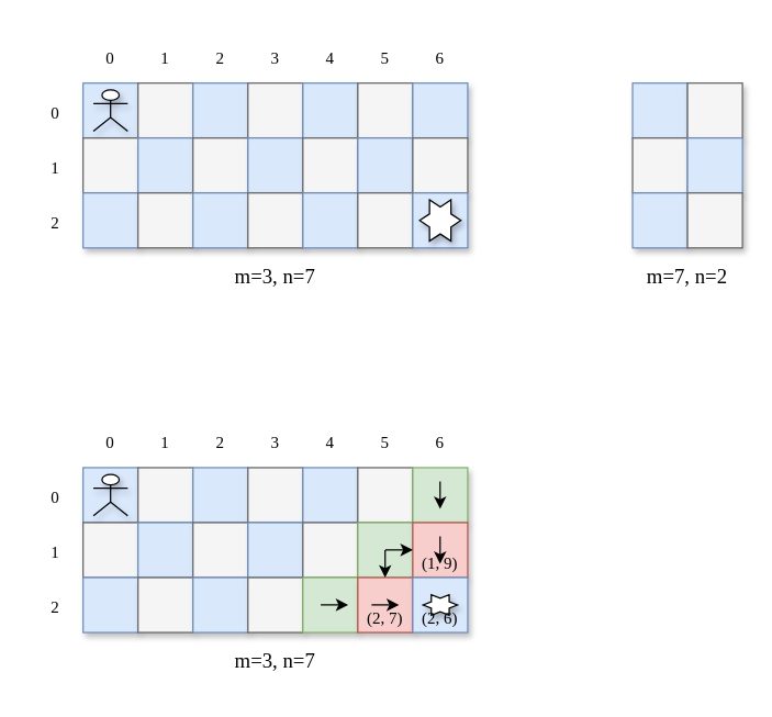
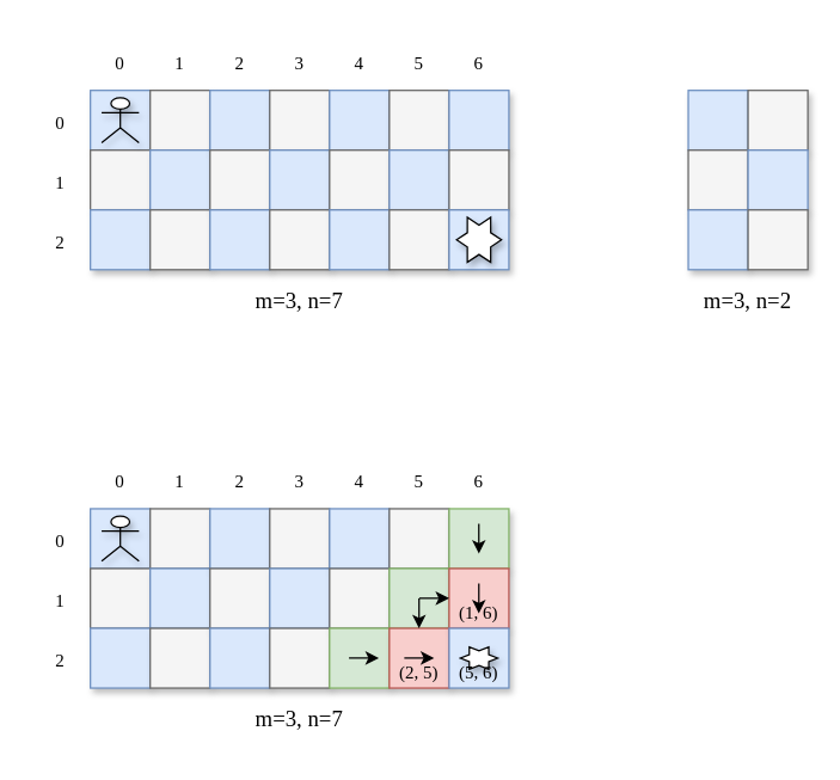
  <mxCell id="0" />
  <mxCell id="1" parent="0" />
  <mxCell id="2" value="" style="rounded=0;whiteSpace=wrap;html=1;shadow=1;fillColor=#dae8fc;strokeColor=#6c8ebf;" vertex="1" parent="1"><mxGeometry x="460" y="60" width="40" height="40" as="geometry" /></mxCell>
  <mxCell id="3" value="" style="rounded=0;whiteSpace=wrap;html=1;shadow=1;fillColor=#f5f5f5;fontColor=#333333;strokeColor=#666666;" vertex="1" parent="1"><mxGeometry x="500" y="60" width="40" height="40" as="geometry" /></mxCell>
  <mxCell id="4" value="" style="rounded=0;whiteSpace=wrap;html=1;shadow=1;fillColor=#f5f5f5;strokeColor=#666666;fontColor=#333333;" vertex="1" parent="1"><mxGeometry x="460" y="100" width="40" height="40" as="geometry" /></mxCell>
  <mxCell id="5" value="" style="rounded=0;whiteSpace=wrap;html=1;shadow=1;fillColor=#dae8fc;strokeColor=#6c8ebf;" vertex="1" parent="1"><mxGeometry x="500" y="100" width="40" height="40" as="geometry" /></mxCell>
  <mxCell id="6" value="" style="rounded=0;whiteSpace=wrap;html=1;shadow=1;fillColor=#dae8fc;strokeColor=#6c8ebf;" vertex="1" parent="1"><mxGeometry x="460" y="140" width="40" height="40" as="geometry" /></mxCell>
  <mxCell id="7" value="" style="rounded=0;whiteSpace=wrap;html=1;shadow=1;fillColor=#f5f5f5;strokeColor=#666666;fontColor=#333333;" vertex="1" parent="1"><mxGeometry x="500" y="140" width="40" height="40" as="geometry" /></mxCell>
- <mxCell id="8" value="&lt;font style=&quot;font-size: 15px&quot; face=&quot;Comic Sans MS&quot;&gt;m=7, n=2&lt;/font&gt;" style="text;html=1;strokeColor=none;fillColor=none;align=center;verticalAlign=middle;whiteSpace=wrap;rounded=0;shadow=1;" vertex="1" parent="1"><mxGeometry x="460" y="180" width="80" height="40" as="geometry" /></mxCell>
+ <mxCell id="8" value="&lt;font style=&quot;font-size: 15px&quot; face=&quot;Comic Sans MS&quot;&gt;m=3, n=2&lt;/font&gt;" style="text;html=1;strokeColor=none;fillColor=none;align=center;verticalAlign=middle;whiteSpace=wrap;rounded=0;shadow=1;" vertex="1" parent="1"><mxGeometry x="460" y="180" width="80" height="40" as="geometry" /></mxCell>
  <mxCell id="9" value="" style="rounded=0;whiteSpace=wrap;html=1;shadow=1;fillColor=#dae8fc;strokeColor=#6c8ebf;" vertex="1" parent="1"><mxGeometry x="60" y="60" width="40" height="40" as="geometry" /></mxCell>
  <mxCell id="10" value="" style="rounded=0;whiteSpace=wrap;html=1;shadow=1;fillColor=#f5f5f5;fontColor=#333333;strokeColor=#666666;" vertex="1" parent="1"><mxGeometry x="100" y="60" width="40" height="40" as="geometry" /></mxCell>
  <mxCell id="11" value="" style="rounded=0;whiteSpace=wrap;html=1;shadow=1;fillColor=#f5f5f5;strokeColor=#666666;fontColor=#333333;" vertex="1" parent="1"><mxGeometry x="60" y="100" width="40" height="40" as="geometry" /></mxCell>
  <mxCell id="12" value="" style="rounded=0;whiteSpace=wrap;html=1;shadow=1;fillColor=#dae8fc;strokeColor=#6c8ebf;" vertex="1" parent="1"><mxGeometry x="100" y="100" width="40" height="40" as="geometry" /></mxCell>
  <mxCell id="13" value="" style="rounded=0;whiteSpace=wrap;html=1;shadow=1;fillColor=#dae8fc;strokeColor=#6c8ebf;" vertex="1" parent="1"><mxGeometry x="60" y="140" width="40" height="40" as="geometry" /></mxCell>
  <mxCell id="14" value="" style="rounded=0;whiteSpace=wrap;html=1;shadow=1;fillColor=#f5f5f5;strokeColor=#666666;fontColor=#333333;" vertex="1" parent="1"><mxGeometry x="100" y="140" width="40" height="40" as="geometry" /></mxCell>
  <mxCell id="15" value="" style="rounded=0;whiteSpace=wrap;html=1;shadow=1;fillColor=#dae8fc;strokeColor=#6c8ebf;" vertex="1" parent="1"><mxGeometry x="140" y="60" width="40" height="40" as="geometry" /></mxCell>
  <mxCell id="16" value="" style="rounded=0;whiteSpace=wrap;html=1;shadow=1;fillColor=#f5f5f5;fontColor=#333333;strokeColor=#666666;" vertex="1" parent="1"><mxGeometry x="180" y="60" width="40" height="40" as="geometry" /></mxCell>
  <mxCell id="17" value="" style="rounded=0;whiteSpace=wrap;html=1;shadow=1;fillColor=#f5f5f5;strokeColor=#666666;fontColor=#333333;" vertex="1" parent="1"><mxGeometry x="140" y="100" width="40" height="40" as="geometry" /></mxCell>
  <mxCell id="18" value="" style="rounded=0;whiteSpace=wrap;html=1;shadow=1;fillColor=#dae8fc;strokeColor=#6c8ebf;" vertex="1" parent="1"><mxGeometry x="180" y="100" width="40" height="40" as="geometry" /></mxCell>
  <mxCell id="19" value="" style="rounded=0;whiteSpace=wrap;html=1;shadow=1;fillColor=#dae8fc;strokeColor=#6c8ebf;" vertex="1" parent="1"><mxGeometry x="140" y="140" width="40" height="40" as="geometry" /></mxCell>
  <mxCell id="20" value="" style="rounded=0;whiteSpace=wrap;html=1;shadow=1;fillColor=#f5f5f5;strokeColor=#666666;fontColor=#333333;" vertex="1" parent="1"><mxGeometry x="180" y="140" width="40" height="40" as="geometry" /></mxCell>
  <mxCell id="21" value="" style="rounded=0;whiteSpace=wrap;html=1;shadow=1;fillColor=#dae8fc;strokeColor=#6c8ebf;" vertex="1" parent="1"><mxGeometry x="220" y="60" width="40" height="40" as="geometry" /></mxCell>
  <mxCell id="22" value="" style="rounded=0;whiteSpace=wrap;html=1;shadow=1;fillColor=#f5f5f5;fontColor=#333333;strokeColor=#666666;" vertex="1" parent="1"><mxGeometry x="260" y="60" width="40" height="40" as="geometry" /></mxCell>
  <mxCell id="23" value="" style="rounded=0;whiteSpace=wrap;html=1;shadow=1;fillColor=#f5f5f5;strokeColor=#666666;fontColor=#333333;" vertex="1" parent="1"><mxGeometry x="220" y="100" width="40" height="40" as="geometry" /></mxCell>
  <mxCell id="24" value="" style="rounded=0;whiteSpace=wrap;html=1;shadow=1;fillColor=#dae8fc;strokeColor=#6c8ebf;" vertex="1" parent="1"><mxGeometry x="260" y="100" width="40" height="40" as="geometry" /></mxCell>
  <mxCell id="25" value="" style="rounded=0;whiteSpace=wrap;html=1;shadow=1;fillColor=#dae8fc;strokeColor=#6c8ebf;" vertex="1" parent="1"><mxGeometry x="220" y="140" width="40" height="40" as="geometry" /></mxCell>
  <mxCell id="26" value="" style="rounded=0;whiteSpace=wrap;html=1;shadow=1;fillColor=#f5f5f5;strokeColor=#666666;fontColor=#333333;" vertex="1" parent="1"><mxGeometry x="260" y="140" width="40" height="40" as="geometry" /></mxCell>
  <mxCell id="27" value="" style="rounded=0;whiteSpace=wrap;html=1;shadow=1;fillColor=#dae8fc;strokeColor=#6c8ebf;" vertex="1" parent="1"><mxGeometry x="300" y="60" width="40" height="40" as="geometry" /></mxCell>
  <mxCell id="28" value="" style="rounded=0;whiteSpace=wrap;html=1;shadow=1;fillColor=#f5f5f5;strokeColor=#666666;fontColor=#333333;" vertex="1" parent="1"><mxGeometry x="300" y="100" width="40" height="40" as="geometry" /></mxCell>
  <mxCell id="29" value="" style="rounded=0;whiteSpace=wrap;html=1;shadow=1;fillColor=#dae8fc;strokeColor=#6c8ebf;" vertex="1" parent="1"><mxGeometry x="300" y="140" width="40" height="40" as="geometry" /></mxCell>
  <mxCell id="30" value="&lt;font style=&quot;font-size: 15px&quot; face=&quot;Comic Sans MS&quot;&gt;m=3, n=7&lt;/font&gt;" style="text;html=1;strokeColor=none;fillColor=none;align=center;verticalAlign=middle;whiteSpace=wrap;rounded=0;shadow=1;" vertex="1" parent="1"><mxGeometry x="140" y="180" width="120" height="40" as="geometry" /></mxCell>
  <mxCell id="31" value="&lt;font style=&quot;font-size: 12px&quot;&gt;0&lt;/font&gt;" style="text;html=1;strokeColor=none;fillColor=none;align=center;verticalAlign=middle;whiteSpace=wrap;rounded=0;shadow=1;fontFamily=Comic Sans MS;fontSize=15;" vertex="1" parent="1"><mxGeometry x="20" y="60" width="40" height="40" as="geometry" /></mxCell>
  <mxCell id="32" value="&lt;font style=&quot;font-size: 12px&quot;&gt;1&lt;/font&gt;" style="text;html=1;strokeColor=none;fillColor=none;align=center;verticalAlign=middle;whiteSpace=wrap;rounded=0;shadow=1;fontFamily=Comic Sans MS;fontSize=15;" vertex="1" parent="1"><mxGeometry x="20" y="100" width="40" height="40" as="geometry" /></mxCell>
  <mxCell id="33" value="&lt;font style=&quot;font-size: 12px&quot;&gt;2&lt;/font&gt;" style="text;html=1;strokeColor=none;fillColor=none;align=center;verticalAlign=middle;whiteSpace=wrap;rounded=0;shadow=1;fontFamily=Comic Sans MS;fontSize=15;" vertex="1" parent="1"><mxGeometry x="20" y="140" width="40" height="40" as="geometry" /></mxCell>
  <mxCell id="34" value="&lt;font style=&quot;font-size: 12px&quot;&gt;0&lt;/font&gt;" style="text;html=1;strokeColor=none;fillColor=none;align=center;verticalAlign=middle;whiteSpace=wrap;rounded=0;shadow=1;fontFamily=Comic Sans MS;fontSize=15;" vertex="1" parent="1"><mxGeometry x="60" y="20" width="40" height="40" as="geometry" /></mxCell>
  <mxCell id="35" value="&lt;font style=&quot;font-size: 12px&quot;&gt;1&lt;/font&gt;" style="text;html=1;strokeColor=none;fillColor=none;align=center;verticalAlign=middle;whiteSpace=wrap;rounded=0;shadow=1;fontFamily=Comic Sans MS;fontSize=15;" vertex="1" parent="1"><mxGeometry x="100" y="20" width="40" height="40" as="geometry" /></mxCell>
  <mxCell id="36" value="&lt;font style=&quot;font-size: 12px&quot;&gt;2&lt;/font&gt;" style="text;html=1;strokeColor=none;fillColor=none;align=center;verticalAlign=middle;whiteSpace=wrap;rounded=0;shadow=1;fontFamily=Comic Sans MS;fontSize=15;" vertex="1" parent="1"><mxGeometry x="140" y="20" width="40" height="40" as="geometry" /></mxCell>
  <mxCell id="37" value="&lt;font style=&quot;font-size: 12px&quot;&gt;3&lt;/font&gt;" style="text;html=1;strokeColor=none;fillColor=none;align=center;verticalAlign=middle;whiteSpace=wrap;rounded=0;shadow=1;fontFamily=Comic Sans MS;fontSize=15;" vertex="1" parent="1"><mxGeometry x="180" y="20" width="40" height="40" as="geometry" /></mxCell>
  <mxCell id="38" value="&lt;font style=&quot;font-size: 12px&quot;&gt;4&lt;/font&gt;" style="text;html=1;strokeColor=none;fillColor=none;align=center;verticalAlign=middle;whiteSpace=wrap;rounded=0;shadow=1;fontFamily=Comic Sans MS;fontSize=15;" vertex="1" parent="1"><mxGeometry x="220" y="20" width="40" height="40" as="geometry" /></mxCell>
  <mxCell id="39" value="&lt;font style=&quot;font-size: 12px&quot;&gt;5&lt;/font&gt;" style="text;html=1;strokeColor=none;fillColor=none;align=center;verticalAlign=middle;whiteSpace=wrap;rounded=0;shadow=1;fontFamily=Comic Sans MS;fontSize=15;" vertex="1" parent="1"><mxGeometry x="260" y="20" width="40" height="40" as="geometry" /></mxCell>
  <mxCell id="40" value="&lt;font style=&quot;font-size: 12px&quot;&gt;6&lt;/font&gt;" style="text;html=1;strokeColor=none;fillColor=none;align=center;verticalAlign=middle;whiteSpace=wrap;rounded=0;shadow=1;fontFamily=Comic Sans MS;fontSize=15;" vertex="1" parent="1"><mxGeometry x="300" y="20" width="40" height="40" as="geometry" /></mxCell>
  <mxCell id="41" value="" style="shape=umlActor;verticalLabelPosition=bottom;verticalAlign=top;html=1;outlineConnect=0;shadow=1;fontFamily=Comic Sans MS;fontSize=12;" vertex="1" parent="1"><mxGeometry x="67.5" y="65" width="25" height="30" as="geometry" /></mxCell>
  <mxCell id="42" value="" style="verticalLabelPosition=bottom;verticalAlign=top;html=1;shape=mxgraph.basic.6_point_star;shadow=1;fontFamily=Comic Sans MS;fontSize=12;" vertex="1" parent="1"><mxGeometry x="305" y="145" width="30" height="30" as="geometry" /></mxCell>
  <mxCell id="43" value="" style="rounded=0;whiteSpace=wrap;html=1;shadow=1;fontFamily=Comic Sans MS;fontSize=12;opacity=0;" vertex="1" parent="1"><mxGeometry x="340" y="60" width="40" height="120" as="geometry" /></mxCell>
  <mxCell id="44" value="" style="rounded=0;whiteSpace=wrap;html=1;shadow=1;fillColor=#dae8fc;strokeColor=#6c8ebf;" vertex="1" parent="1"><mxGeometry x="60" y="340" width="40" height="40" as="geometry" /></mxCell>
  <mxCell id="45" value="" style="rounded=0;whiteSpace=wrap;html=1;shadow=1;fillColor=#f5f5f5;fontColor=#333333;strokeColor=#666666;" vertex="1" parent="1"><mxGeometry x="100" y="340" width="40" height="40" as="geometry" /></mxCell>
  <mxCell id="46" value="" style="rounded=0;whiteSpace=wrap;html=1;shadow=1;fillColor=#f5f5f5;strokeColor=#666666;fontColor=#333333;" vertex="1" parent="1"><mxGeometry x="60" y="380" width="40" height="40" as="geometry" /></mxCell>
  <mxCell id="47" value="" style="rounded=0;whiteSpace=wrap;html=1;shadow=1;fillColor=#dae8fc;strokeColor=#6c8ebf;" vertex="1" parent="1"><mxGeometry x="100" y="380" width="40" height="40" as="geometry" /></mxCell>
  <mxCell id="48" value="" style="rounded=0;whiteSpace=wrap;html=1;shadow=1;fillColor=#dae8fc;strokeColor=#6c8ebf;" vertex="1" parent="1"><mxGeometry x="60" y="420" width="40" height="40" as="geometry" /></mxCell>
  <mxCell id="49" value="" style="rounded=0;whiteSpace=wrap;html=1;shadow=1;fillColor=#f5f5f5;strokeColor=#666666;fontColor=#333333;" vertex="1" parent="1"><mxGeometry x="100" y="420" width="40" height="40" as="geometry" /></mxCell>
  <mxCell id="50" value="" style="rounded=0;whiteSpace=wrap;html=1;shadow=1;fillColor=#dae8fc;strokeColor=#6c8ebf;" vertex="1" parent="1"><mxGeometry x="140" y="340" width="40" height="40" as="geometry" /></mxCell>
  <mxCell id="51" value="" style="rounded=0;whiteSpace=wrap;html=1;shadow=1;fillColor=#f5f5f5;fontColor=#333333;strokeColor=#666666;" vertex="1" parent="1"><mxGeometry x="180" y="340" width="40" height="40" as="geometry" /></mxCell>
  <mxCell id="52" value="" style="rounded=0;whiteSpace=wrap;html=1;shadow=1;fillColor=#f5f5f5;strokeColor=#666666;fontColor=#333333;" vertex="1" parent="1"><mxGeometry x="140" y="380" width="40" height="40" as="geometry" /></mxCell>
  <mxCell id="53" value="" style="rounded=0;whiteSpace=wrap;html=1;shadow=1;fillColor=#dae8fc;strokeColor=#6c8ebf;" vertex="1" parent="1"><mxGeometry x="180" y="380" width="40" height="40" as="geometry" /></mxCell>
  <mxCell id="54" value="" style="rounded=0;whiteSpace=wrap;html=1;shadow=1;fillColor=#dae8fc;strokeColor=#6c8ebf;" vertex="1" parent="1"><mxGeometry x="140" y="420" width="40" height="40" as="geometry" /></mxCell>
  <mxCell id="55" value="" style="rounded=0;whiteSpace=wrap;html=1;shadow=1;fillColor=#f5f5f5;strokeColor=#666666;fontColor=#333333;" vertex="1" parent="1"><mxGeometry x="180" y="420" width="40" height="40" as="geometry" /></mxCell>
  <mxCell id="56" value="" style="rounded=0;whiteSpace=wrap;html=1;shadow=1;fillColor=#dae8fc;strokeColor=#6c8ebf;" vertex="1" parent="1"><mxGeometry x="220" y="340" width="40" height="40" as="geometry" /></mxCell>
  <mxCell id="57" value="" style="rounded=0;whiteSpace=wrap;html=1;shadow=1;fillColor=#f5f5f5;fontColor=#333333;strokeColor=#666666;" vertex="1" parent="1"><mxGeometry x="260" y="340" width="40" height="40" as="geometry" /></mxCell>
  <mxCell id="58" value="" style="rounded=0;whiteSpace=wrap;html=1;shadow=1;fillColor=#f5f5f5;strokeColor=#666666;fontColor=#333333;" vertex="1" parent="1"><mxGeometry x="220" y="380" width="40" height="40" as="geometry" /></mxCell>
  <mxCell id="59" value="" style="rounded=0;whiteSpace=wrap;html=1;shadow=1;fillColor=#d5e8d4;strokeColor=#82b366;" vertex="1" parent="1"><mxGeometry x="260" y="380" width="40" height="40" as="geometry" /></mxCell>
  <mxCell id="60" value="" style="rounded=0;whiteSpace=wrap;html=1;shadow=1;fillColor=#d5e8d4;strokeColor=#82b366;" vertex="1" parent="1"><mxGeometry x="220" y="420" width="40" height="40" as="geometry" /></mxCell>
  <mxCell id="61" value="" style="rounded=0;whiteSpace=wrap;html=1;shadow=1;fillColor=#f8cecc;strokeColor=#b85450;" vertex="1" parent="1"><mxGeometry x="260" y="420" width="40" height="40" as="geometry" /></mxCell>
  <mxCell id="62" value="" style="rounded=0;whiteSpace=wrap;html=1;shadow=1;fillColor=#d5e8d4;strokeColor=#82b366;" vertex="1" parent="1"><mxGeometry x="300" y="340" width="40" height="40" as="geometry" /></mxCell>
  <mxCell id="63" value="" style="rounded=0;whiteSpace=wrap;html=1;shadow=1;fillColor=#f8cecc;strokeColor=#b85450;" vertex="1" parent="1"><mxGeometry x="300" y="380" width="40" height="40" as="geometry" /></mxCell>
  <mxCell id="64" value="" style="rounded=0;whiteSpace=wrap;html=1;shadow=1;fillColor=#dae8fc;strokeColor=#6c8ebf;" vertex="1" parent="1"><mxGeometry x="300" y="420" width="40" height="40" as="geometry" /></mxCell>
  <mxCell id="65" value="&lt;font style=&quot;font-size: 15px&quot; face=&quot;Comic Sans MS&quot;&gt;m=3, n=7&lt;/font&gt;" style="text;html=1;strokeColor=none;fillColor=none;align=center;verticalAlign=middle;whiteSpace=wrap;rounded=0;shadow=1;" vertex="1" parent="1"><mxGeometry x="140" y="460" width="120" height="40" as="geometry" /></mxCell>
  <mxCell id="66" value="&lt;font style=&quot;font-size: 12px&quot;&gt;0&lt;/font&gt;" style="text;html=1;strokeColor=none;fillColor=none;align=center;verticalAlign=middle;whiteSpace=wrap;rounded=0;shadow=1;fontFamily=Comic Sans MS;fontSize=15;" vertex="1" parent="1"><mxGeometry x="20" y="340" width="40" height="40" as="geometry" /></mxCell>
  <mxCell id="67" value="&lt;font style=&quot;font-size: 12px&quot;&gt;1&lt;/font&gt;" style="text;html=1;strokeColor=none;fillColor=none;align=center;verticalAlign=middle;whiteSpace=wrap;rounded=0;shadow=1;fontFamily=Comic Sans MS;fontSize=15;" vertex="1" parent="1"><mxGeometry x="20" y="380" width="40" height="40" as="geometry" /></mxCell>
  <mxCell id="68" value="&lt;font style=&quot;font-size: 12px&quot;&gt;2&lt;/font&gt;" style="text;html=1;strokeColor=none;fillColor=none;align=center;verticalAlign=middle;whiteSpace=wrap;rounded=0;shadow=1;fontFamily=Comic Sans MS;fontSize=15;" vertex="1" parent="1"><mxGeometry x="20" y="420" width="40" height="40" as="geometry" /></mxCell>
  <mxCell id="69" value="&lt;font style=&quot;font-size: 12px&quot;&gt;0&lt;/font&gt;" style="text;html=1;strokeColor=none;fillColor=none;align=center;verticalAlign=middle;whiteSpace=wrap;rounded=0;shadow=1;fontFamily=Comic Sans MS;fontSize=15;" vertex="1" parent="1"><mxGeometry x="60" y="300" width="40" height="40" as="geometry" /></mxCell>
  <mxCell id="70" value="&lt;font style=&quot;font-size: 12px&quot;&gt;1&lt;/font&gt;" style="text;html=1;strokeColor=none;fillColor=none;align=center;verticalAlign=middle;whiteSpace=wrap;rounded=0;shadow=1;fontFamily=Comic Sans MS;fontSize=15;" vertex="1" parent="1"><mxGeometry x="100" y="300" width="40" height="40" as="geometry" /></mxCell>
  <mxCell id="71" value="&lt;font style=&quot;font-size: 12px&quot;&gt;2&lt;/font&gt;" style="text;html=1;strokeColor=none;fillColor=none;align=center;verticalAlign=middle;whiteSpace=wrap;rounded=0;shadow=1;fontFamily=Comic Sans MS;fontSize=15;" vertex="1" parent="1"><mxGeometry x="140" y="300" width="40" height="40" as="geometry" /></mxCell>
  <mxCell id="72" value="&lt;font style=&quot;font-size: 12px&quot;&gt;3&lt;/font&gt;" style="text;html=1;strokeColor=none;fillColor=none;align=center;verticalAlign=middle;whiteSpace=wrap;rounded=0;shadow=1;fontFamily=Comic Sans MS;fontSize=15;" vertex="1" parent="1"><mxGeometry x="180" y="300" width="40" height="40" as="geometry" /></mxCell>
  <mxCell id="73" value="&lt;font style=&quot;font-size: 12px&quot;&gt;4&lt;/font&gt;" style="text;html=1;strokeColor=none;fillColor=none;align=center;verticalAlign=middle;whiteSpace=wrap;rounded=0;shadow=1;fontFamily=Comic Sans MS;fontSize=15;" vertex="1" parent="1"><mxGeometry x="220" y="300" width="40" height="40" as="geometry" /></mxCell>
  <mxCell id="74" value="&lt;font style=&quot;font-size: 12px&quot;&gt;5&lt;/font&gt;" style="text;html=1;strokeColor=none;fillColor=none;align=center;verticalAlign=middle;whiteSpace=wrap;rounded=0;shadow=1;fontFamily=Comic Sans MS;fontSize=15;" vertex="1" parent="1"><mxGeometry x="260" y="300" width="40" height="40" as="geometry" /></mxCell>
  <mxCell id="75" value="&lt;font style=&quot;font-size: 12px&quot;&gt;6&lt;/font&gt;" style="text;html=1;strokeColor=none;fillColor=none;align=center;verticalAlign=middle;whiteSpace=wrap;rounded=0;shadow=1;fontFamily=Comic Sans MS;fontSize=15;" vertex="1" parent="1"><mxGeometry x="300" y="300" width="40" height="40" as="geometry" /></mxCell>
  <mxCell id="76" value="" style="shape=umlActor;verticalLabelPosition=bottom;verticalAlign=top;html=1;outlineConnect=0;shadow=1;fontFamily=Comic Sans MS;fontSize=12;" vertex="1" parent="1"><mxGeometry x="67.5" y="345" width="25" height="30" as="geometry" /></mxCell>
  <mxCell id="77" value="" style="verticalLabelPosition=bottom;verticalAlign=top;html=1;shape=mxgraph.basic.6_point_star;shadow=1;fontFamily=Comic Sans MS;fontSize=12;" vertex="1" parent="1"><mxGeometry x="307.5" y="432.5" width="25" height="15" as="geometry" /></mxCell>
  <mxCell id="78" value="" style="rounded=0;whiteSpace=wrap;html=1;shadow=1;fontFamily=Comic Sans MS;fontSize=12;opacity=0;" vertex="1" parent="1"><mxGeometry x="340" y="340" width="40" height="120" as="geometry" /></mxCell>
  <mxCell id="79" value="" style="endArrow=classic;html=1;rounded=0;fontFamily=Comic Sans MS;fontSize=12;" edge="1" parent="1"><mxGeometry width="50" height="50" relative="1" as="geometry"><mxPoint x="270" y="439.89" as="sourcePoint" /><mxPoint x="290" y="439.89" as="targetPoint" /></mxGeometry></mxCell>
  <mxCell id="80" value="" style="endArrow=classic;html=1;rounded=0;fontFamily=Comic Sans MS;fontSize=12;" edge="1" parent="1"><mxGeometry width="50" height="50" relative="1" as="geometry"><mxPoint x="319.89" y="390" as="sourcePoint" /><mxPoint x="319.89" y="410" as="targetPoint" /></mxGeometry></mxCell>
  <mxCell id="81" value="" style="endArrow=classic;html=1;rounded=0;fontFamily=Comic Sans MS;fontSize=12;" edge="1" parent="1"><mxGeometry width="50" height="50" relative="1" as="geometry"><mxPoint x="319.88" y="350" as="sourcePoint" /><mxPoint x="319.88" y="370" as="targetPoint" /></mxGeometry></mxCell>
  <mxCell id="82" value="" style="endArrow=classic;html=1;rounded=0;fontFamily=Comic Sans MS;fontSize=12;" edge="1" parent="1"><mxGeometry width="50" height="50" relative="1" as="geometry"><mxPoint x="279.88" y="400" as="sourcePoint" /><mxPoint x="279.88" y="420" as="targetPoint" /></mxGeometry></mxCell>
  <mxCell id="83" value="" style="endArrow=classic;html=1;rounded=0;fontFamily=Comic Sans MS;fontSize=12;" edge="1" parent="1"><mxGeometry width="50" height="50" relative="1" as="geometry"><mxPoint x="233" y="439.88" as="sourcePoint" /><mxPoint x="253" y="439.88" as="targetPoint" /></mxGeometry></mxCell>
  <mxCell id="84" value="" style="endArrow=classic;html=1;rounded=0;fontFamily=Comic Sans MS;fontSize=12;" edge="1" parent="1"><mxGeometry width="50" height="50" relative="1" as="geometry"><mxPoint x="280" y="399.88" as="sourcePoint" /><mxPoint x="300" y="399.88" as="targetPoint" /></mxGeometry></mxCell>
- <mxCell id="85" value="(2, 7)" style="text;html=1;strokeColor=none;fillColor=none;align=center;verticalAlign=middle;whiteSpace=wrap;rounded=0;shadow=1;fontFamily=Comic Sans MS;fontSize=12;" vertex="1" parent="1"><mxGeometry x="260" y="440" width="40" height="20" as="geometry" /></mxCell>
- <mxCell id="86" value="(1, 9)" style="text;html=1;strokeColor=none;fillColor=none;align=center;verticalAlign=middle;whiteSpace=wrap;rounded=0;shadow=1;fontFamily=Comic Sans MS;fontSize=12;" vertex="1" parent="1"><mxGeometry x="300" y="400" width="40" height="20" as="geometry" /></mxCell>
- <mxCell id="87" value="(2, 6)" style="text;html=1;strokeColor=none;fillColor=none;align=center;verticalAlign=middle;whiteSpace=wrap;rounded=0;shadow=1;fontFamily=Comic Sans MS;fontSize=12;" vertex="1" parent="1"><mxGeometry x="300" y="440" width="40" height="20" as="geometry" /></mxCell>
+ <mxCell id="85" value="(2, 5)" style="text;html=1;strokeColor=none;fillColor=none;align=center;verticalAlign=middle;whiteSpace=wrap;rounded=0;shadow=1;fontFamily=Comic Sans MS;fontSize=12;" vertex="1" parent="1"><mxGeometry x="260" y="440" width="40" height="20" as="geometry" /></mxCell>
+ <mxCell id="86" value="(1, 6)" style="text;html=1;strokeColor=none;fillColor=none;align=center;verticalAlign=middle;whiteSpace=wrap;rounded=0;shadow=1;fontFamily=Comic Sans MS;fontSize=12;" vertex="1" parent="1"><mxGeometry x="300" y="400" width="40" height="20" as="geometry" /></mxCell>
+ <mxCell id="87" value="(5, 6)" style="text;html=1;strokeColor=none;fillColor=none;align=center;verticalAlign=middle;whiteSpace=wrap;rounded=0;shadow=1;fontFamily=Comic Sans MS;fontSize=12;" vertex="1" parent="1"><mxGeometry x="300" y="440" width="40" height="20" as="geometry" /></mxCell>
